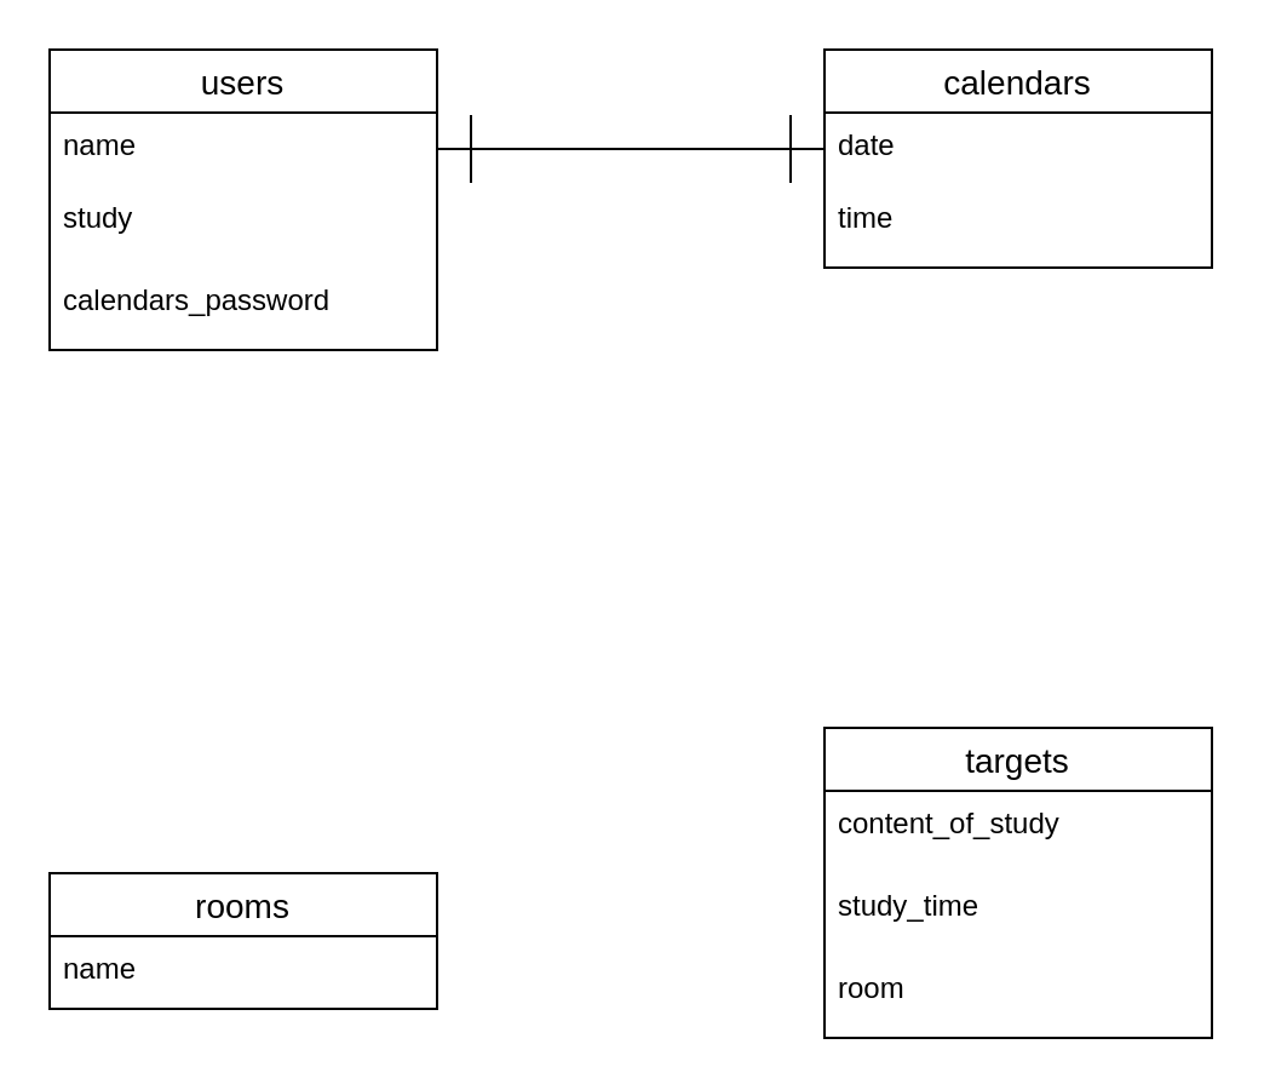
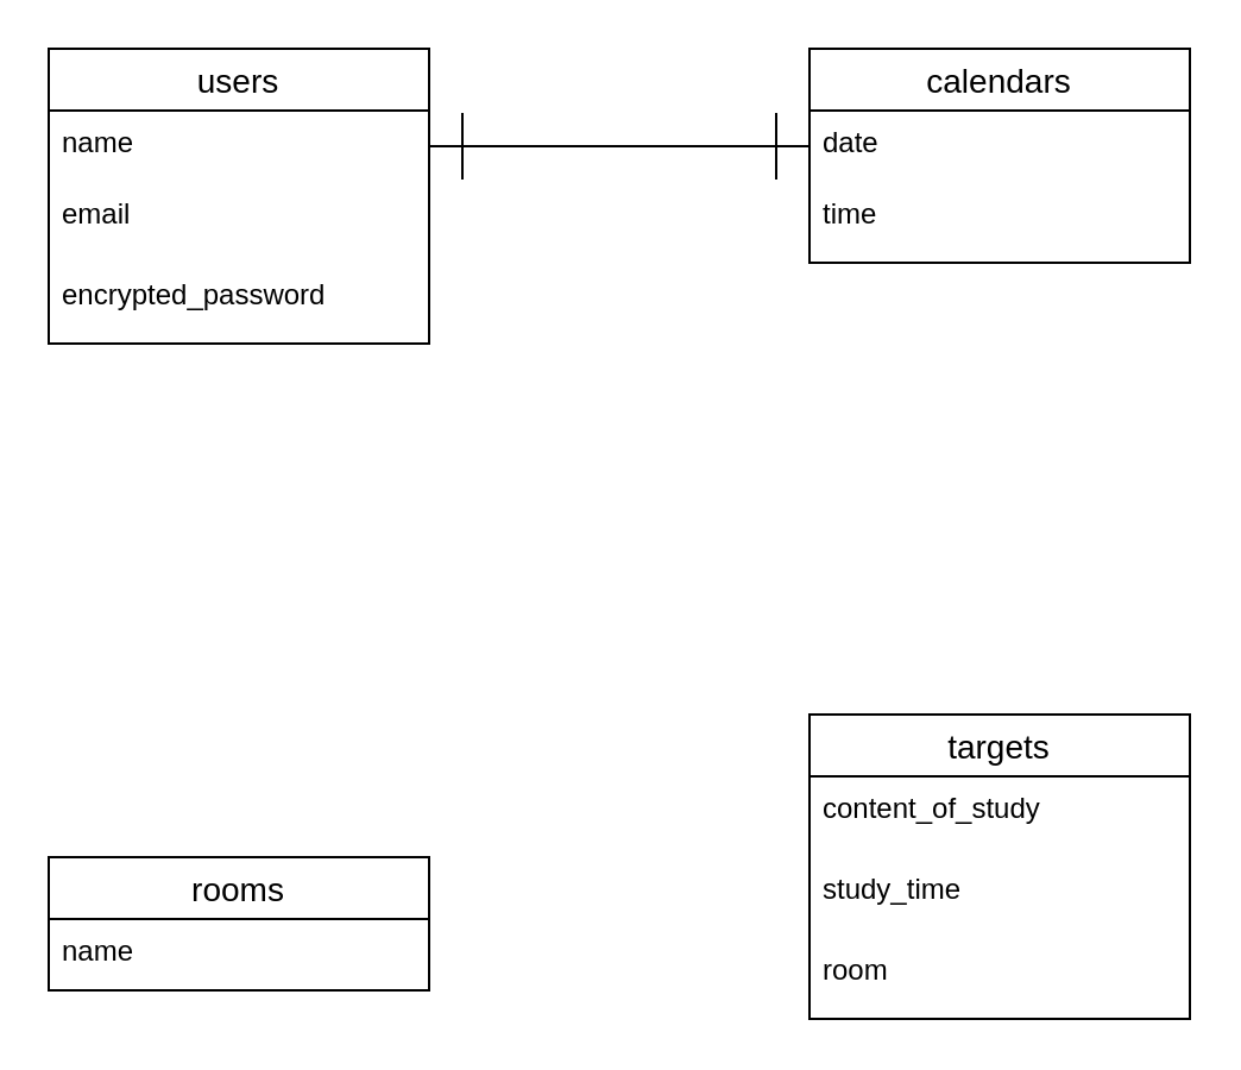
  <mxCell id="0" />
  <mxCell id="1" parent="0" />
  <mxCell id="2" value="users" style="swimlane;fontStyle=0;childLayout=stackLayout;horizontal=1;startSize=26;horizontalStack=0;resizeParent=1;resizeParentMax=0;resizeLast=0;collapsible=1;marginBottom=0;align=center;fontSize=14;" vertex="1" parent="1"><mxGeometry x="20" y="20" width="160" height="124" as="geometry" /></mxCell>
  <mxCell id="3" value="name" style="text;strokeColor=none;fillColor=none;spacingLeft=4;spacingRight=4;overflow=hidden;rotatable=0;points=[[0,0.5],[1,0.5]];portConstraint=eastwest;fontSize=12;" vertex="1" parent="2"><mxGeometry y="26" width="160" height="30" as="geometry" /></mxCell>
- <mxCell id="4" value="study" style="text;strokeColor=none;fillColor=none;spacingLeft=4;spacingRight=4;overflow=hidden;rotatable=0;points=[[0,0.5],[1,0.5]];portConstraint=eastwest;fontSize=12;" vertex="1" parent="2"><mxGeometry y="56" width="160" height="34" as="geometry" /></mxCell>
- <mxCell id="5" value="calendars_password" style="text;strokeColor=none;fillColor=none;spacingLeft=4;spacingRight=4;overflow=hidden;rotatable=0;points=[[0,0.5],[1,0.5]];portConstraint=eastwest;fontSize=12;" vertex="1" parent="2"><mxGeometry y="90" width="160" height="34" as="geometry" /></mxCell>
+ <mxCell id="4" value="email" style="text;strokeColor=none;fillColor=none;spacingLeft=4;spacingRight=4;overflow=hidden;rotatable=0;points=[[0,0.5],[1,0.5]];portConstraint=eastwest;fontSize=12;" vertex="1" parent="2"><mxGeometry y="56" width="160" height="34" as="geometry" /></mxCell>
+ <mxCell id="5" value="encrypted_password" style="text;strokeColor=none;fillColor=none;spacingLeft=4;spacingRight=4;overflow=hidden;rotatable=0;points=[[0,0.5],[1,0.5]];portConstraint=eastwest;fontSize=12;" vertex="1" parent="2"><mxGeometry y="90" width="160" height="34" as="geometry" /></mxCell>
  <mxCell id="6" value="rooms" style="swimlane;fontStyle=0;childLayout=stackLayout;horizontal=1;startSize=26;horizontalStack=0;resizeParent=1;resizeParentMax=0;resizeLast=0;collapsible=1;marginBottom=0;align=center;fontSize=14;" vertex="1" parent="1"><mxGeometry x="20" y="360" width="160" height="56" as="geometry" /></mxCell>
  <mxCell id="7" value="name" style="text;strokeColor=none;fillColor=none;spacingLeft=4;spacingRight=4;overflow=hidden;rotatable=0;points=[[0,0.5],[1,0.5]];portConstraint=eastwest;fontSize=12;" vertex="1" parent="6"><mxGeometry y="26" width="160" height="30" as="geometry" /></mxCell>
  <mxCell id="8" value="targets" style="swimlane;fontStyle=0;childLayout=stackLayout;horizontal=1;startSize=26;horizontalStack=0;resizeParent=1;resizeParentMax=0;resizeLast=0;collapsible=1;marginBottom=0;align=center;fontSize=14;" vertex="1" parent="1"><mxGeometry x="340" y="300" width="160" height="128" as="geometry" /></mxCell>
  <mxCell id="9" value="content_of_study" style="text;strokeColor=none;fillColor=none;spacingLeft=4;spacingRight=4;overflow=hidden;rotatable=0;points=[[0,0.5],[1,0.5]];portConstraint=eastwest;fontSize=12;" vertex="1" parent="8"><mxGeometry y="26" width="160" height="34" as="geometry" /></mxCell>
  <mxCell id="10" value="study_time" style="text;strokeColor=none;fillColor=none;spacingLeft=4;spacingRight=4;overflow=hidden;rotatable=0;points=[[0,0.5],[1,0.5]];portConstraint=eastwest;fontSize=12;" vertex="1" parent="8"><mxGeometry y="60" width="160" height="34" as="geometry" /></mxCell>
  <mxCell id="11" value="room" style="text;strokeColor=none;fillColor=none;spacingLeft=4;spacingRight=4;overflow=hidden;rotatable=0;points=[[0,0.5],[1,0.5]];portConstraint=eastwest;fontSize=12;" vertex="1" parent="8"><mxGeometry y="94" width="160" height="34" as="geometry" /></mxCell>
  <mxCell id="12" value="calendars" style="swimlane;fontStyle=0;childLayout=stackLayout;horizontal=1;startSize=26;horizontalStack=0;resizeParent=1;resizeParentMax=0;resizeLast=0;collapsible=1;marginBottom=0;align=center;fontSize=14;swimlaneFillColor=default;" vertex="1" parent="1"><mxGeometry x="340" y="20" width="160" height="90" as="geometry" /></mxCell>
  <mxCell id="13" value="date" style="text;strokeColor=none;fillColor=none;spacingLeft=4;spacingRight=4;overflow=hidden;rotatable=0;points=[[0,0.5],[1,0.5]];portConstraint=eastwest;fontSize=12;" vertex="1" parent="12"><mxGeometry y="26" width="160" height="30" as="geometry" /></mxCell>
  <mxCell id="14" value="time" style="text;strokeColor=none;fillColor=none;spacingLeft=4;spacingRight=4;overflow=hidden;rotatable=0;points=[[0,0.5],[1,0.5]];portConstraint=eastwest;fontSize=12;" vertex="1" parent="12"><mxGeometry y="56" width="160" height="34" as="geometry" /></mxCell>
  <mxCell id="15" style="edgeStyle=none;html=1;exitX=1;exitY=0.5;exitDx=0;exitDy=0;endArrow=ERone;endFill=0;strokeWidth=1;startSize=26;sourcePerimeterSpacing=0;jumpSize=6;startArrow=ERone;startFill=0;endSize=26;entryX=0;entryY=0.5;entryDx=0;entryDy=0;" edge="1" parent="1" source="3" target="13"><mxGeometry relative="1" as="geometry"><mxPoint x="330" y="61" as="targetPoint" /></mxGeometry></mxCell>
